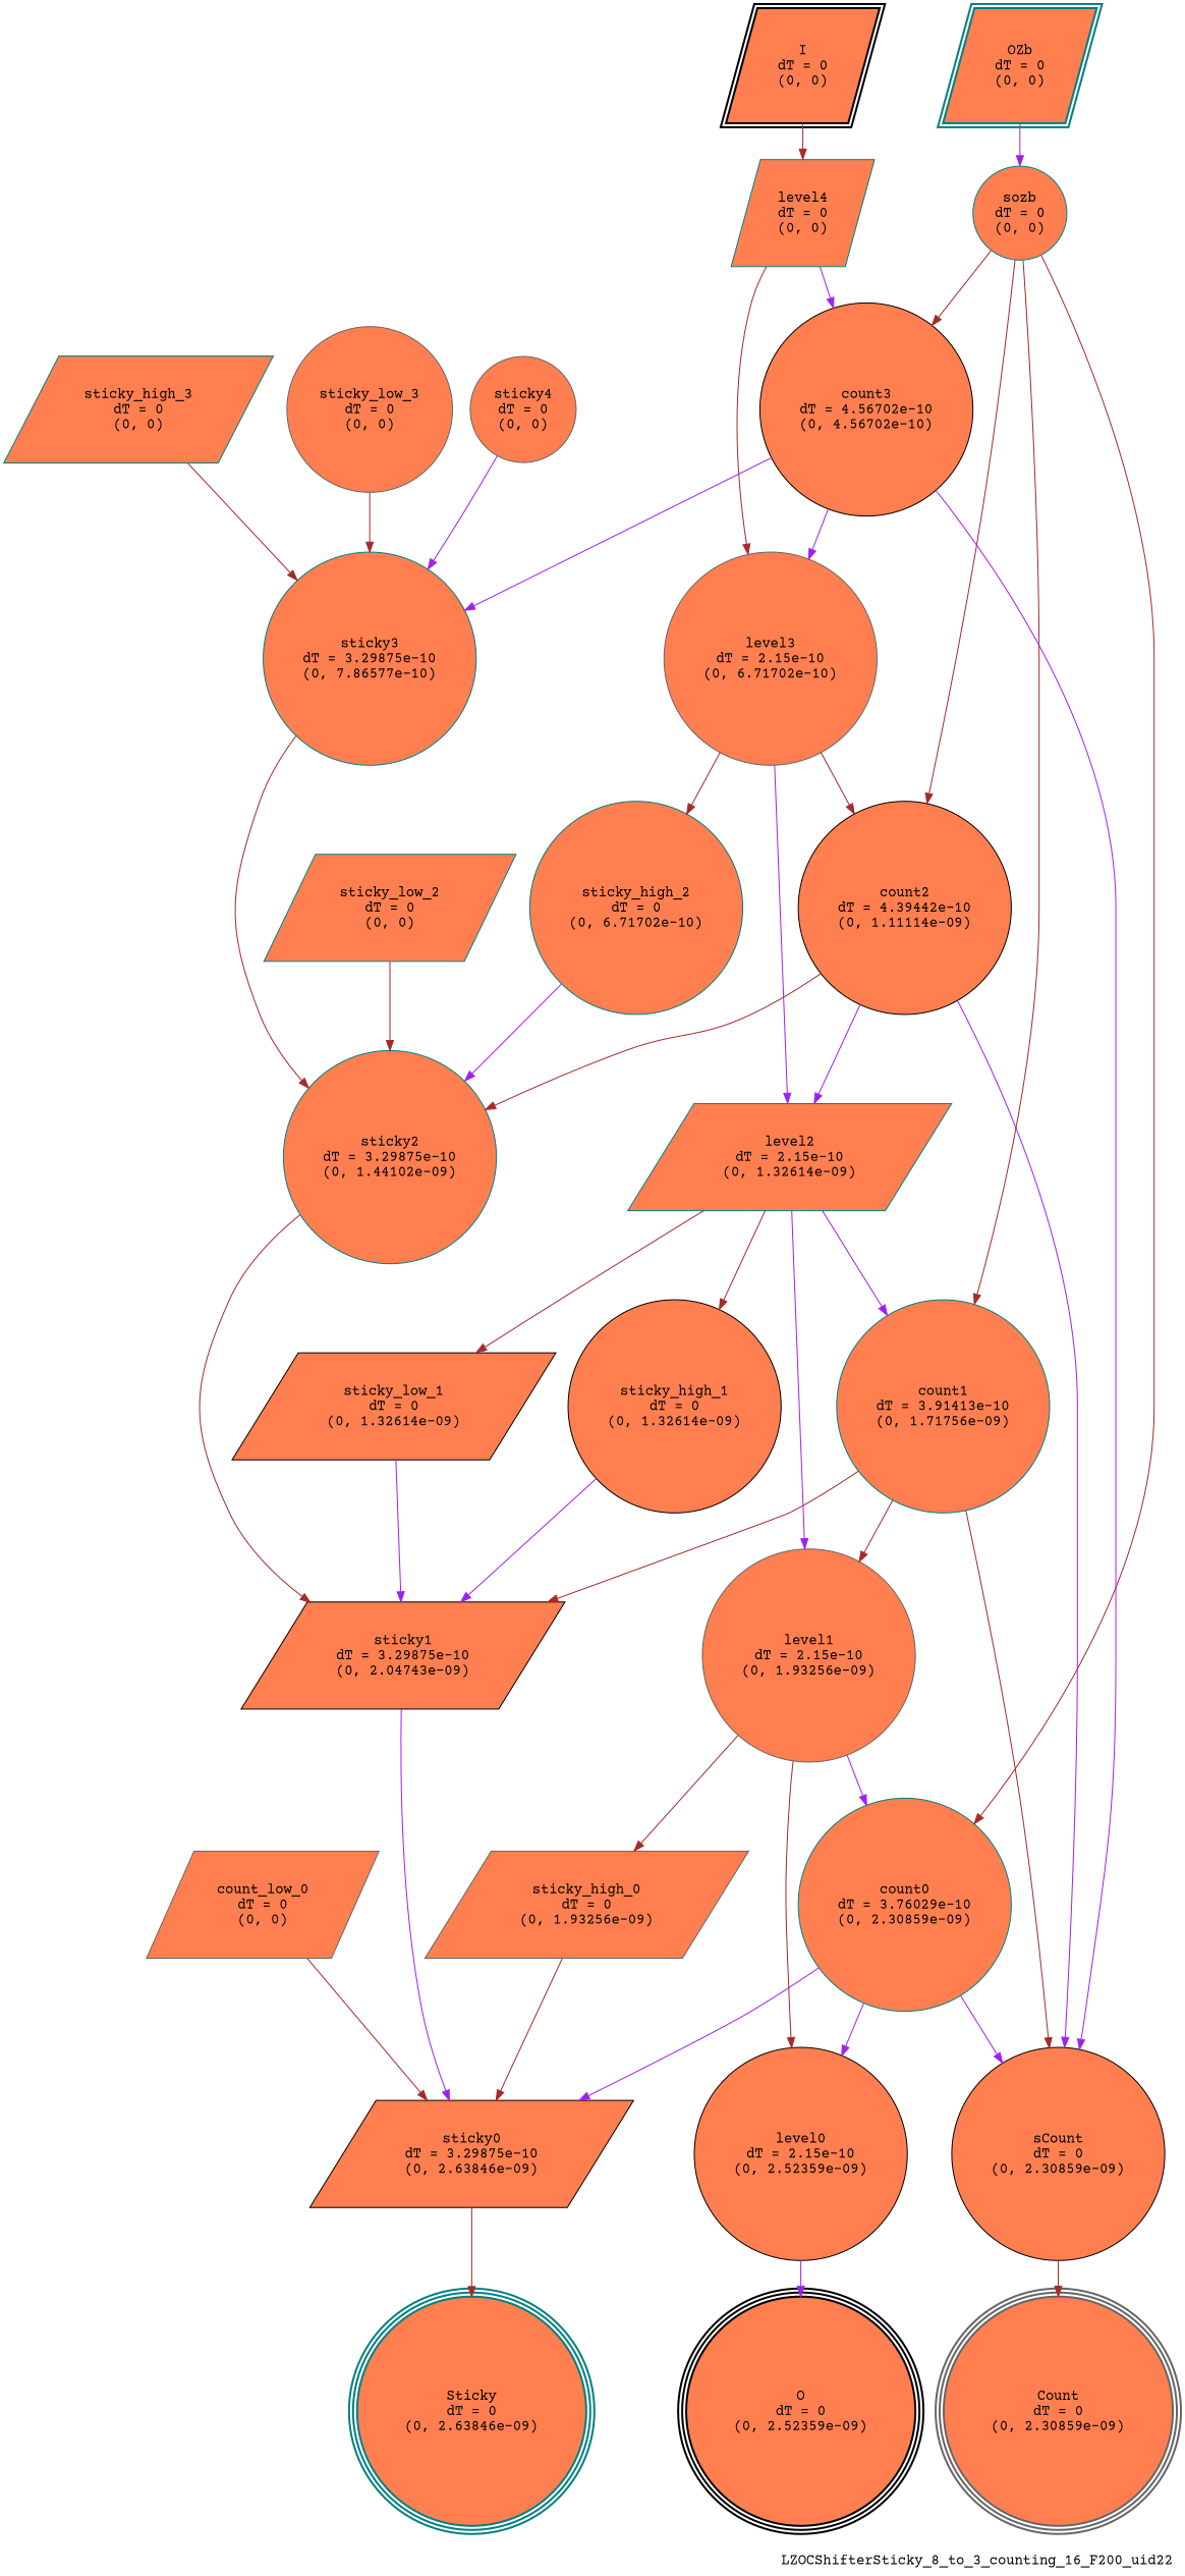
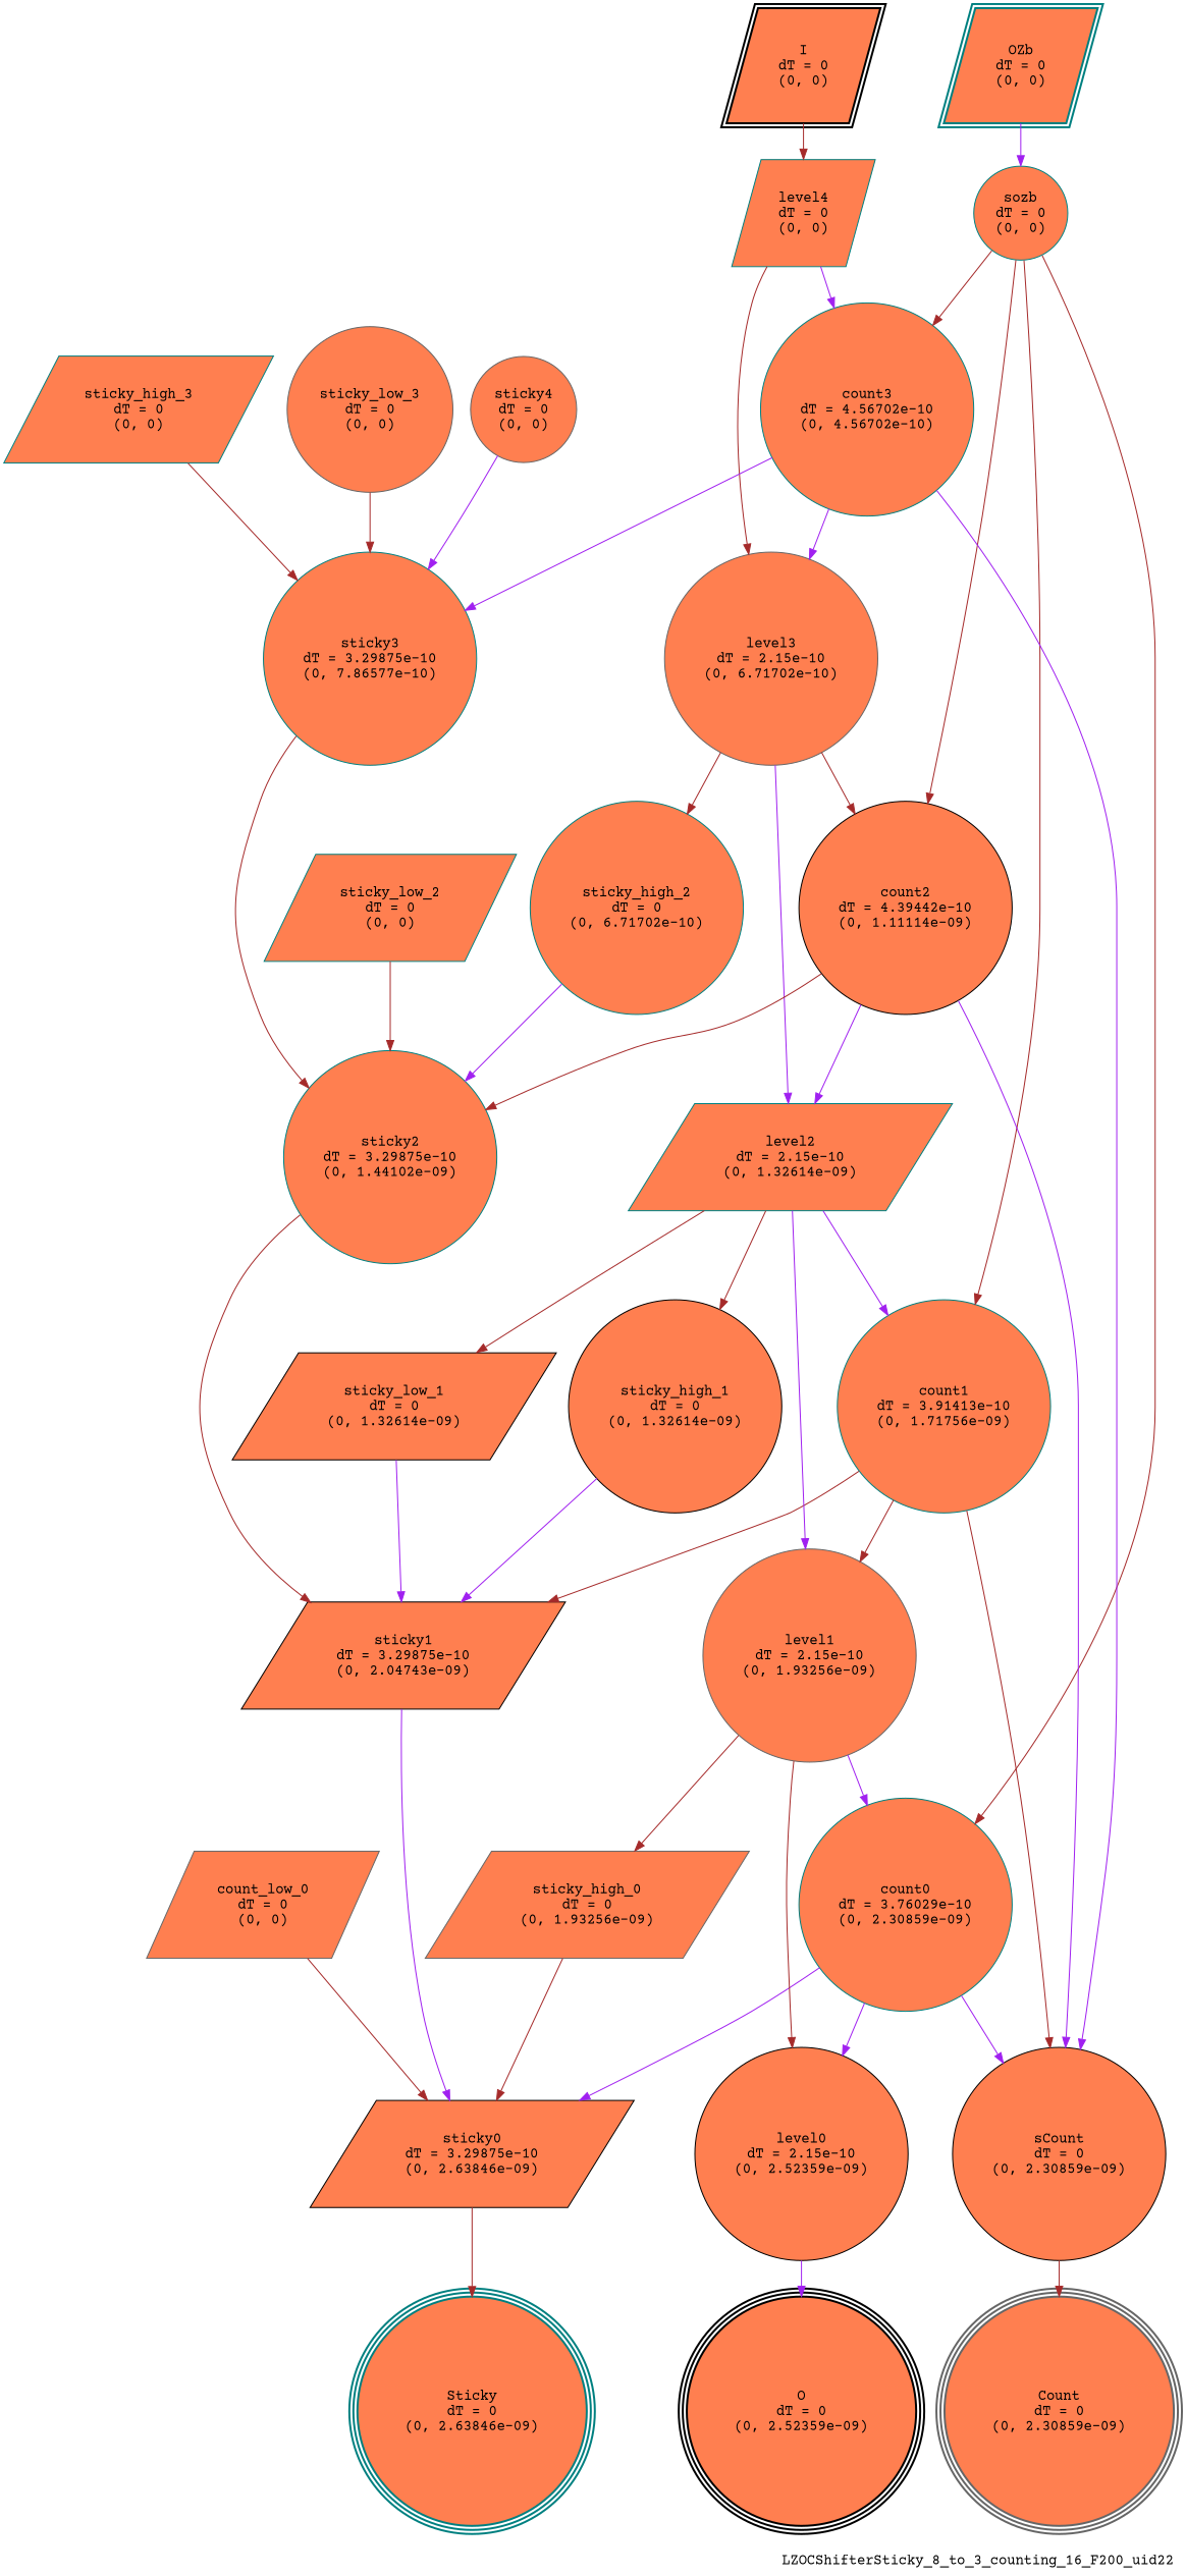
  digraph {
    fontname="Courier Prime"
    label=LZOCShifterSticky_8_to_3_counting_16_F200_uid22
    labeljust=right
    labelloc=bottom
    nodesep=0.25
    ranksep=0.5
    node [color=teal fillcolor=coral fontname="Courier Prime" peripheries=1 shape=circle style=filled]
    edge [arrowhead=normal arrowsize=1.0 arrowtail=normal color=brown dir=forward fontname="Courier Prime"]
    n1 [color=black label="I\ndT = 0\n(0, 0)" peripheries=2 shape=parallelogram style="bold, filled"]
    n2 [label="OZb\ndT = 0\n(0, 0)" peripheries=2 shape=parallelogram style="bold, filled"]
    n3 [color=gray40 label="Count\ndT = 0\n(0, 2.30859e-09)" peripheries=3 style="bold, filled"]
    n4 [color=black label="O\ndT = 0\n(0, 2.52359e-09)" peripheries=3 style="bold, filled"]
    n5 [label="Sticky\ndT = 0\n(0, 2.63846e-09)" peripheries=3 style="bold, filled"]
    n6 [label="level4\ndT = 0\n(0, 0)" shape=parallelogram]
    n7 [label="sozb\ndT = 0\n(0, 0)"]
-   n8 [color=black label="count3\ndT = 4.56702e-10\n(0, 4.56702e-10)"]
+   n8 [label="count3\ndT = 4.56702e-10\n(0, 4.56702e-10)"]
    n9 [color=gray40 label="level3\ndT = 2.15e-10\n(0, 6.71702e-10)"]
    n10 [color=black label="count2\ndT = 4.39442e-10\n(0, 1.11114e-09)"]
    n11 [label="count1\ndT = 3.91413e-10\n(0, 1.71756e-09)"]
    n12 [label="count0\ndT = 3.76029e-10\n(0, 2.30859e-09)"]
    n13 [label="sticky3\ndT = 3.29875e-10\n(0, 7.86577e-10)"]
    n14 [color=black label="sCount\ndT = 0\n(0, 2.30859e-09)"]
    n15 [label="level2\ndT = 2.15e-10\n(0, 1.32614e-09)" shape=parallelogram]
    n16 [label="sticky_high_2\ndT = 0\n(0, 6.71702e-10)"]
    n17 [label="sticky2\ndT = 3.29875e-10\n(0, 1.44102e-09)"]
    n18 [color=gray40 label="level1\ndT = 2.15e-10\n(0, 1.93256e-09)"]
    n19 [color=black label="sticky1\ndT = 3.29875e-10\n(0, 2.04743e-09)" shape=parallelogram]
    n20 [color=black label="level0\ndT = 2.15e-10\n(0, 2.52359e-09)"]
    n21 [color=black label="sticky0\ndT = 3.29875e-10\n(0, 2.63846e-09)" shape=parallelogram]
    n22 [color=gray40 label="sticky4\ndT = 0\n(0, 0)"]
    n23 [color=black label="sticky_high_1\ndT = 0\n(0, 1.32614e-09)"]
    n24 [color=black label="sticky_low_1\ndT = 0\n(0, 1.32614e-09)" shape=parallelogram]
    n25 [label="sticky_high_3\ndT = 0\n(0, 0)" shape=parallelogram]
    n26 [color=gray40 label="sticky_low_3\ndT = 0\n(0, 0)"]
    n27 [color=gray40 label="sticky_high_0\ndT = 0\n(0, 1.93256e-09)" shape=parallelogram]
    n28 [label="sticky_low_2\ndT = 0\n(0, 0)" shape=parallelogram]
    n29 [color=gray40 label="count_low_0\ndT = 0\n(0, 0)" shape=parallelogram]
    subgraph sub_1 {
      rank=same
      n1
      n2
    }
    subgraph sub_2 {
      rank=same
      n3
      n4
      n5
    }
    n1 -> n6
    n2 -> n7 [color=purple]
    n6 -> n8 [color=purple]
    n6 -> n9
    n7 -> n8
    n7 -> n10
    n7 -> n11
    n7 -> n12
    n8 -> n9 [color=purple]
    n8 -> n13 [color=purple]
    n8 -> n14 [color=purple]
    n9 -> n10
    n9 -> n15 [color=purple]
    n9 -> n16
    n10 -> n14 [color=purple]
    n10 -> n15 [color=purple]
    n10 -> n17
    n11 -> n14
    n11 -> n18
    n11 -> n19
    n12 -> n14 [color=purple]
    n12 -> n20 [color=purple]
    n12 -> n21 [color=purple]
    n13 -> n17
    n14 -> n3
    n15 -> n11 [color=purple]
    n15 -> n18 [color=purple]
    n15 -> n23
    n15 -> n24
    n16 -> n17 [color=purple]
    n17 -> n19
    n18 -> n12 [color=purple]
    n18 -> n20
    n18 -> n27
    n19 -> n21 [color=purple]
    n20 -> n4 [color=purple]
    n21 -> n5
    n22 -> n13 [color=purple]
    n23 -> n19 [color=purple]
    n24 -> n19 [color=purple]
    n25 -> n13
    n26 -> n13
    n27 -> n21
    n28 -> n17
    n29 -> n21
  }
